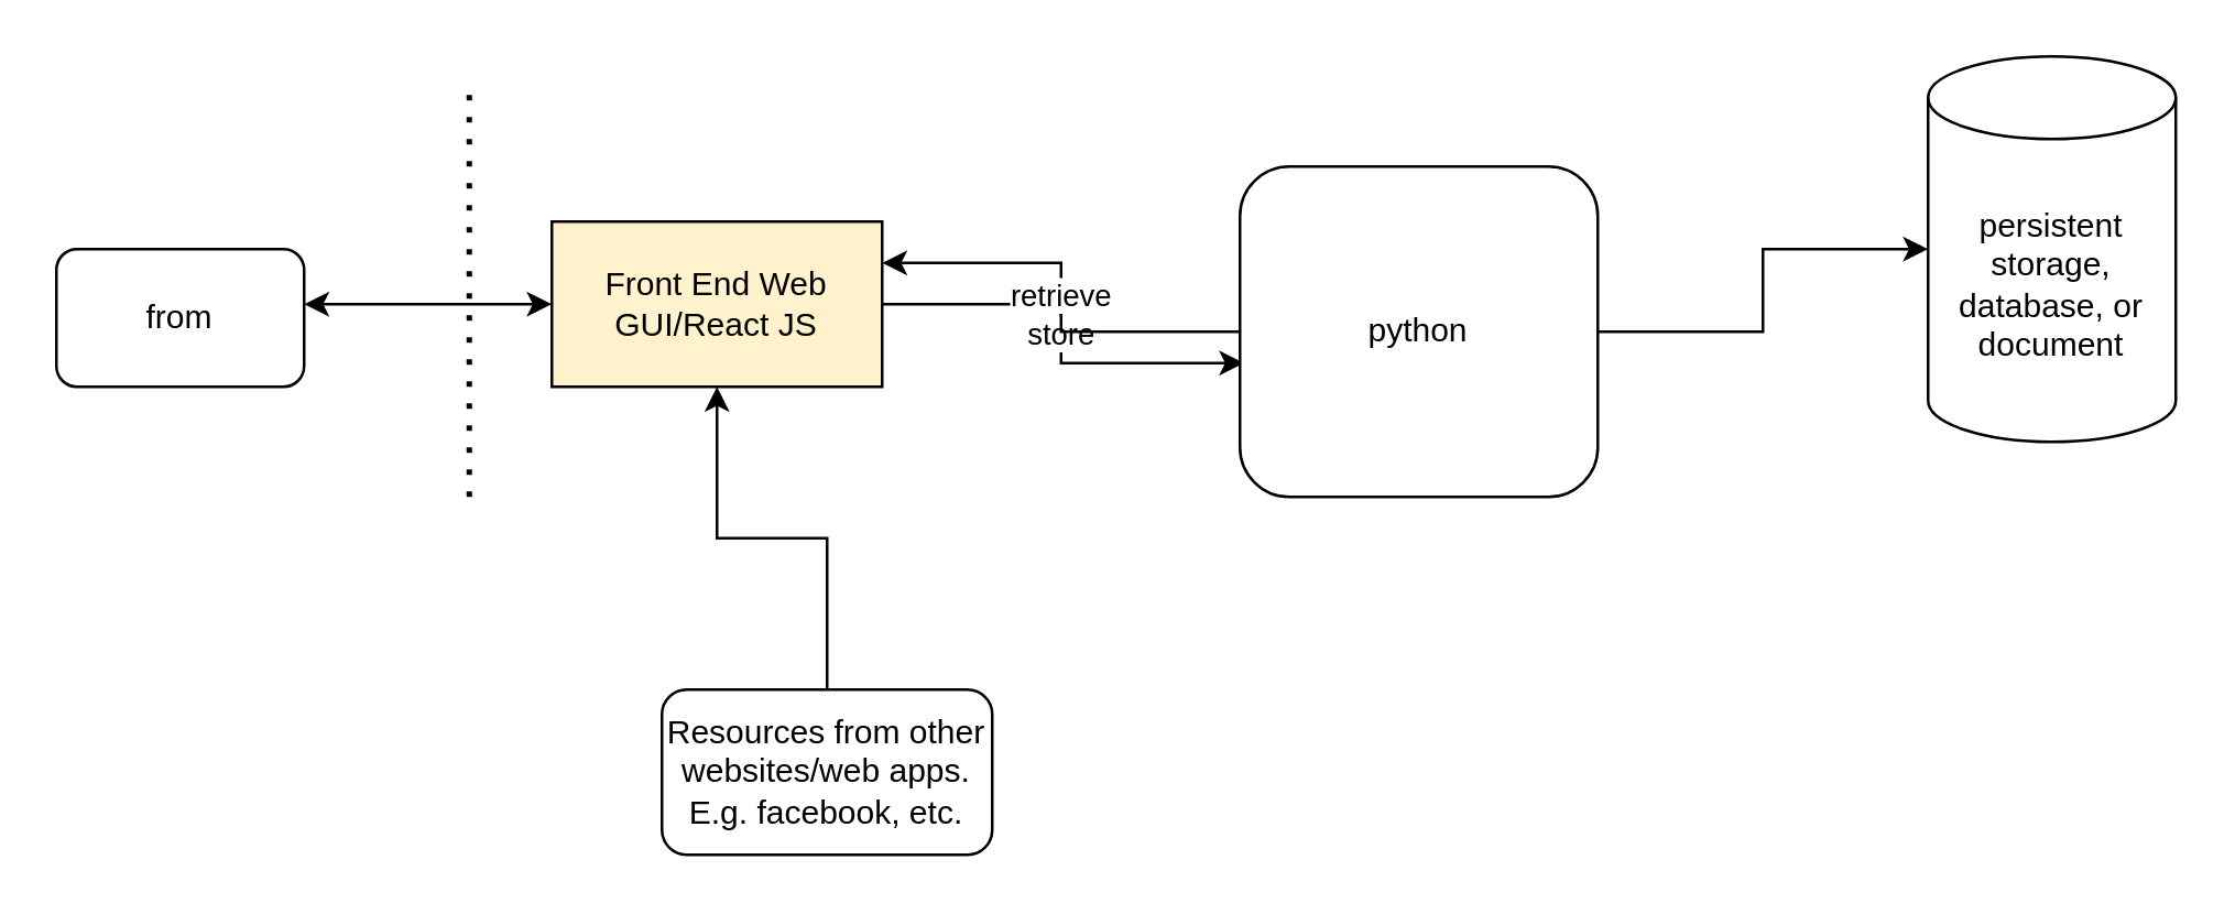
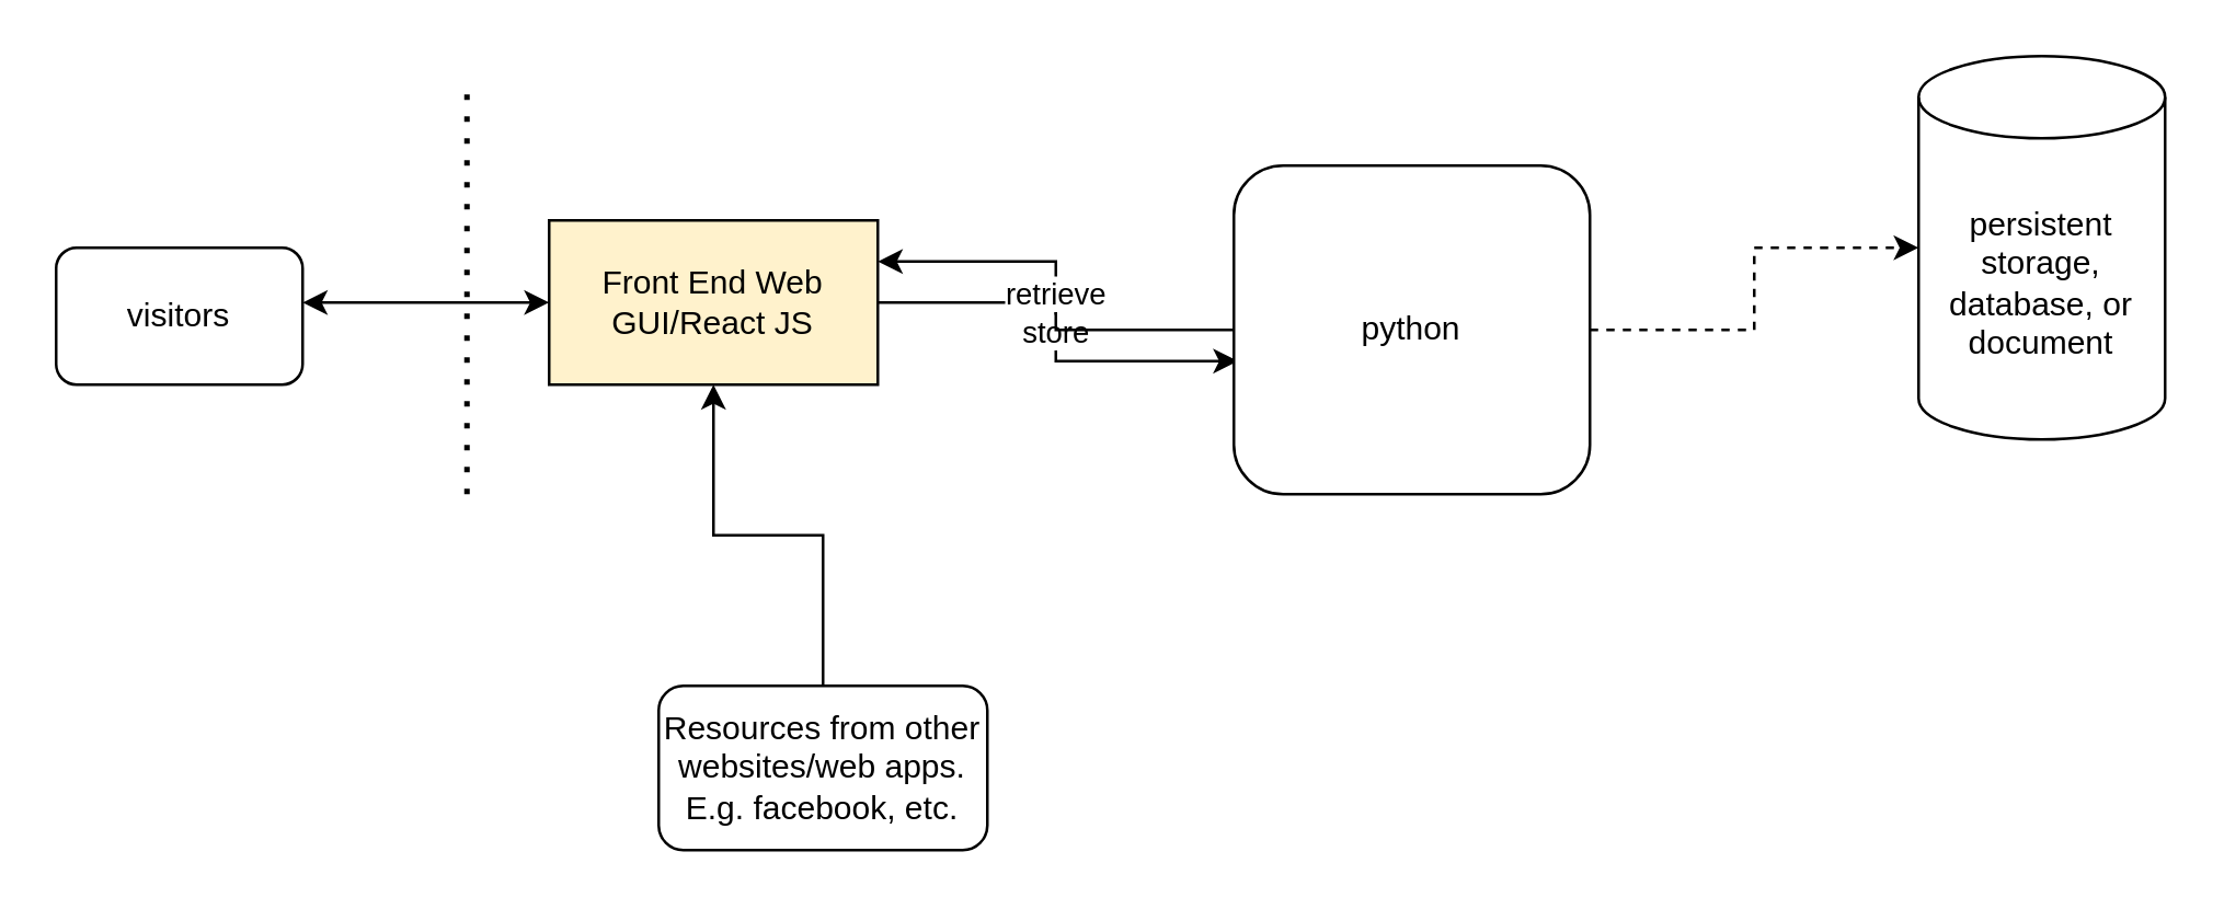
  <mxCell id="0" />
  <mxCell id="1" parent="0" />
  <mxCell id="2" value="store" style="edgeStyle=orthogonalEdgeStyle;rounded=0;orthogonalLoop=1;jettySize=auto;html=1;entryX=0.012;entryY=0.595;entryDx=0;entryDy=0;entryPerimeter=0;" edge="1" parent="1" source="3" target="12"><mxGeometry relative="1" as="geometry" /></mxCell>
  <mxCell id="3" value="Front End Web GUI/React JS" style="rounded=0;whiteSpace=wrap;html=1;fillColor=#fff2cc;" vertex="1" parent="1"><mxGeometry x="200" y="80" width="120" height="60" as="geometry" /></mxCell>
  <mxCell id="4" style="edgeStyle=orthogonalEdgeStyle;rounded=0;orthogonalLoop=1;jettySize=auto;html=1;" edge="1" parent="1" source="5" target="3"><mxGeometry relative="1" as="geometry" /></mxCell>
  <mxCell id="5" value="Resources from other websites/web apps.&lt;br&gt;E.g. facebook, etc." style="rounded=1;whiteSpace=wrap;html=1;" vertex="1" parent="1"><mxGeometry x="240" y="250" width="120" height="60" as="geometry" /></mxCell>
  <mxCell id="6" value="" style="endArrow=none;dashed=1;html=1;dashPattern=1 3;strokeWidth=2;" edge="1" parent="1"><mxGeometry width="50" height="50" relative="1" as="geometry"><mxPoint x="170" y="180" as="sourcePoint" /><mxPoint x="170" y="30" as="targetPoint" /></mxGeometry></mxCell>
- <mxCell id="7" value="from" style="rounded=1;whiteSpace=wrap;html=1;" vertex="1" parent="1"><mxGeometry x="20" y="90" width="90" height="50" as="geometry" /></mxCell>
+ <mxCell id="7" value="visitors" style="rounded=1;whiteSpace=wrap;html=1;" vertex="1" parent="1"><mxGeometry x="20" y="90" width="90" height="50" as="geometry" /></mxCell>
  <mxCell id="8" value="" style="endArrow=classic;startArrow=classic;html=1;" edge="1" parent="1" target="3"><mxGeometry width="50" height="50" relative="1" as="geometry"><mxPoint x="110" y="110" as="sourcePoint" /><mxPoint x="190" y="110" as="targetPoint" /></mxGeometry></mxCell>
  <mxCell id="9" value="persistent storage, database, or document" style="shape=cylinder3;whiteSpace=wrap;html=1;boundedLbl=1;backgroundOutline=1;size=15;" vertex="1" parent="1"><mxGeometry x="700" y="20" width="90" height="140" as="geometry" /></mxCell>
  <mxCell id="10" value="retrieve" style="edgeStyle=orthogonalEdgeStyle;rounded=0;orthogonalLoop=1;jettySize=auto;html=1;entryX=1;entryY=0.25;entryDx=0;entryDy=0;" edge="1" parent="1" source="12" target="3"><mxGeometry relative="1" as="geometry" /></mxCell>
- <mxCell id="11" style="edgeStyle=orthogonalEdgeStyle;rounded=0;orthogonalLoop=1;jettySize=auto;html=1;" edge="1" parent="1" source="12" target="9"><mxGeometry relative="1" as="geometry" /></mxCell>
+ <mxCell id="11" style="edgeStyle=orthogonalEdgeStyle;rounded=0;orthogonalLoop=1;jettySize=auto;html=1;dashed=1;" edge="1" parent="1" source="12" target="9"><mxGeometry relative="1" as="geometry" /></mxCell>
  <mxCell id="12" value="python" style="rounded=1;whiteSpace=wrap;html=1;" vertex="1" parent="1"><mxGeometry x="450" y="60" width="130" height="120" as="geometry" /></mxCell>
